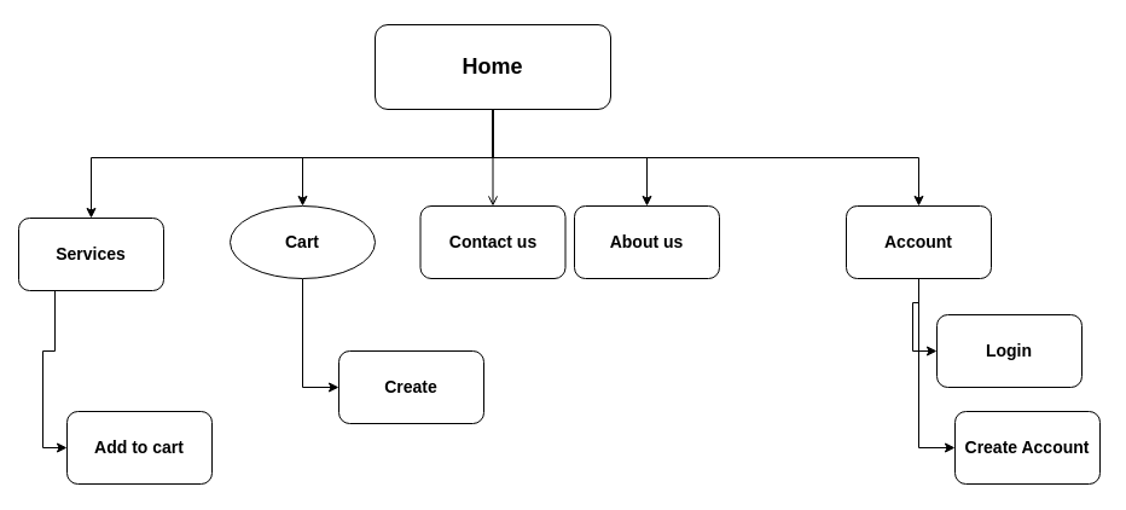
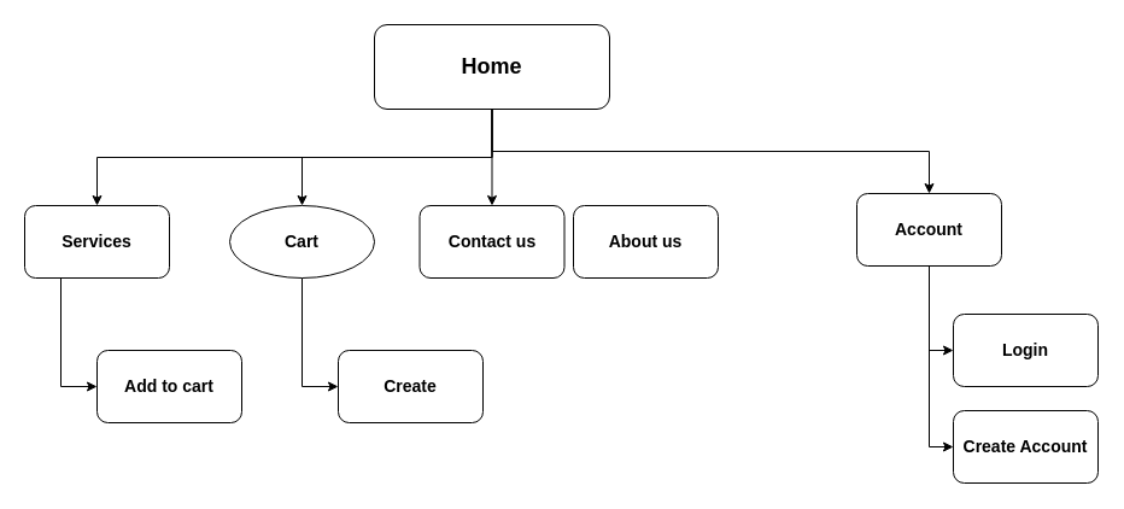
  <mxCell id="0" />
  <mxCell id="1" parent="0" />
  <mxCell id="2" style="edgeStyle=elbowEdgeStyle;rounded=0;orthogonalLoop=1;jettySize=auto;html=1;exitX=0.5;exitY=1;exitDx=0;exitDy=0;entryX=0.5;entryY=0;entryDx=0;entryDy=0;sourcePerimeterSpacing=0;jumpStyle=gap;flowAnimation=0;shadow=0;elbow=vertical;" edge="1" parent="1" source="7" target="9"><mxGeometry relative="1" as="geometry"><Array as="points"><mxPoint x="250" y="130" /></Array></mxGeometry></mxCell>
  <mxCell id="3" style="edgeStyle=orthogonalEdgeStyle;rounded=0;orthogonalLoop=1;jettySize=auto;html=1;exitX=0.5;exitY=1;exitDx=0;exitDy=0;entryX=0.5;entryY=0;entryDx=0;entryDy=0;" edge="1" parent="1" source="7" target="13"><mxGeometry relative="1" as="geometry" /></mxCell>
  <mxCell id="4" style="edgeStyle=orthogonalEdgeStyle;rounded=0;orthogonalLoop=1;jettySize=auto;html=1;exitX=0.5;exitY=1;exitDx=0;exitDy=0;entryX=0.5;entryY=0;entryDx=0;entryDy=0;" edge="1" parent="1" source="7" target="16"><mxGeometry relative="1" as="geometry" /></mxCell>
- <mxCell id="5" style="edgeStyle=orthogonalEdgeStyle;rounded=0;orthogonalLoop=1;jettySize=auto;html=1;exitX=0.5;exitY=1;exitDx=0;exitDy=0;entryX=0.5;entryY=0;entryDx=0;entryDy=0;" edge="1" parent="1" source="7" target="10"><mxGeometry relative="1" as="geometry" /></mxCell>
- <mxCell id="6" style="edgeStyle=orthogonalEdgeStyle;rounded=0;orthogonalLoop=1;jettySize=auto;html=1;exitX=0.5;exitY=1;exitDx=0;exitDy=0;entryX=0.5;entryY=0;entryDx=0;entryDy=0;endArrow=open;" edge="1" parent="1" source="7" target="11"><mxGeometry relative="1" as="geometry" /></mxCell>
+ <mxCell id="6" style="edgeStyle=orthogonalEdgeStyle;rounded=0;orthogonalLoop=1;jettySize=auto;html=1;exitX=0.5;exitY=1;exitDx=0;exitDy=0;entryX=0.5;entryY=0;entryDx=0;entryDy=0;" edge="1" parent="1" source="7" target="11"><mxGeometry relative="1" as="geometry" /></mxCell>
  <mxCell id="7" value="&lt;font style=&quot;font-size: 18px;&quot;&gt;&lt;b&gt;Home&lt;/b&gt;&lt;/font&gt;" style="rounded=1;whiteSpace=wrap;html=1;" vertex="1" parent="1"><mxGeometry x="310" y="20" width="195" height="70" as="geometry" /></mxCell>
  <mxCell id="8" style="edgeStyle=orthogonalEdgeStyle;rounded=0;orthogonalLoop=1;jettySize=auto;html=1;exitX=0.25;exitY=1;exitDx=0;exitDy=0;entryX=0;entryY=0.5;entryDx=0;entryDy=0;" edge="1" parent="1" source="9" target="20"><mxGeometry relative="1" as="geometry" /></mxCell>
- <mxCell id="9" value="&lt;font style=&quot;font-size: 14px;&quot;&gt;&lt;b&gt;Services&lt;/b&gt;&lt;/font&gt;" style="rounded=1;whiteSpace=wrap;html=1;" vertex="1" parent="1"><mxGeometry x="15" y="180" width="120" height="60" as="geometry" /></mxCell>
+ <mxCell id="9" value="&lt;font style=&quot;font-size: 14px;&quot;&gt;&lt;b&gt;Services&lt;/b&gt;&lt;/font&gt;" style="rounded=1;whiteSpace=wrap;html=1;" vertex="1" parent="1"><mxGeometry x="20" y="170" width="120" height="60" as="geometry" /></mxCell>
  <mxCell id="10" value="&lt;font style=&quot;font-size: 14px;&quot;&gt;&lt;b&gt;About us&lt;/b&gt;&lt;/font&gt;" style="rounded=1;whiteSpace=wrap;html=1;" vertex="1" parent="1"><mxGeometry x="475" y="170" width="120" height="60" as="geometry" /></mxCell>
  <mxCell id="11" value="&lt;font style=&quot;font-size: 14px;&quot;&gt;&lt;b&gt;Contact us&lt;/b&gt;&lt;/font&gt;" style="rounded=1;whiteSpace=wrap;html=1;" vertex="1" parent="1"><mxGeometry x="347.5" y="170" width="120" height="60" as="geometry" /></mxCell>
  <mxCell id="12" style="edgeStyle=orthogonalEdgeStyle;rounded=0;orthogonalLoop=1;jettySize=auto;html=1;exitX=0.5;exitY=1;exitDx=0;exitDy=0;entryX=0;entryY=0.5;entryDx=0;entryDy=0;" edge="1" parent="1" source="13" target="17"><mxGeometry relative="1" as="geometry" /></mxCell>
  <mxCell id="13" value="&lt;font style=&quot;font-size: 14px;&quot;&gt;&lt;b&gt;Cart&lt;/b&gt;&lt;/font&gt;" style="ellipse;whiteSpace=wrap;html=1;" vertex="1" parent="1"><mxGeometry x="190" y="170" width="120" height="60" as="geometry" /></mxCell>
  <mxCell id="14" style="edgeStyle=orthogonalEdgeStyle;rounded=0;orthogonalLoop=1;jettySize=auto;html=1;exitX=0.5;exitY=1;exitDx=0;exitDy=0;entryX=0;entryY=0.5;entryDx=0;entryDy=0;" edge="1" parent="1" source="16" target="19"><mxGeometry relative="1" as="geometry" /></mxCell>
  <mxCell id="15" style="edgeStyle=orthogonalEdgeStyle;rounded=0;orthogonalLoop=1;jettySize=auto;html=1;exitX=0.5;exitY=1;exitDx=0;exitDy=0;entryX=0;entryY=0.5;entryDx=0;entryDy=0;" edge="1" parent="1" source="16" target="18"><mxGeometry relative="1" as="geometry" /></mxCell>
- <mxCell id="16" value="&lt;font style=&quot;font-size: 14px;&quot;&gt;&lt;b&gt;Account&lt;/b&gt;&lt;/font&gt;" style="rounded=1;whiteSpace=wrap;html=1;" vertex="1" parent="1"><mxGeometry x="700" y="170" width="120" height="60" as="geometry" /></mxCell>
+ <mxCell id="16" value="&lt;font style=&quot;font-size: 14px;&quot;&gt;&lt;b&gt;Account&lt;/b&gt;&lt;/font&gt;" style="rounded=1;whiteSpace=wrap;html=1;" vertex="1" parent="1"><mxGeometry x="710" y="160" width="120" height="60" as="geometry" /></mxCell>
  <mxCell id="17" value="&lt;font style=&quot;font-size: 14px;&quot;&gt;&lt;b&gt;Create&lt;/b&gt;&lt;/font&gt;" style="rounded=1;whiteSpace=wrap;html=1;" vertex="1" parent="1"><mxGeometry x="280" y="290" width="120" height="60" as="geometry" /></mxCell>
- <mxCell id="18" value="&lt;font style=&quot;font-size: 14px;&quot;&gt;&lt;b&gt;Login&lt;/b&gt;&lt;/font&gt;" style="rounded=1;whiteSpace=wrap;html=1;" vertex="1" parent="1"><mxGeometry x="775" y="260" width="120" height="60" as="geometry" /></mxCell>
+ <mxCell id="18" value="&lt;font style=&quot;font-size: 14px;&quot;&gt;&lt;b&gt;Login&lt;/b&gt;&lt;/font&gt;" style="rounded=1;whiteSpace=wrap;html=1;" vertex="1" parent="1"><mxGeometry x="790" y="260" width="120" height="60" as="geometry" /></mxCell>
  <mxCell id="19" value="&lt;font style=&quot;font-size: 14px;&quot;&gt;&lt;b&gt;Create Account&lt;/b&gt;&lt;/font&gt;" style="rounded=1;whiteSpace=wrap;html=1;" vertex="1" parent="1"><mxGeometry x="790" y="340" width="120" height="60" as="geometry" /></mxCell>
- <mxCell id="20" value="&lt;span style=&quot;font-size: 14px;&quot;&gt;&lt;b&gt;Add to cart&lt;/b&gt;&lt;/span&gt;" style="rounded=1;whiteSpace=wrap;html=1;" vertex="1" parent="1"><mxGeometry x="55" y="340" width="120" height="60" as="geometry" /></mxCell>
+ <mxCell id="20" value="&lt;span style=&quot;font-size: 14px;&quot;&gt;&lt;b&gt;Add to cart&lt;/b&gt;&lt;/span&gt;" style="rounded=1;whiteSpace=wrap;html=1;" vertex="1" parent="1"><mxGeometry x="80" y="290" width="120" height="60" as="geometry" /></mxCell>
